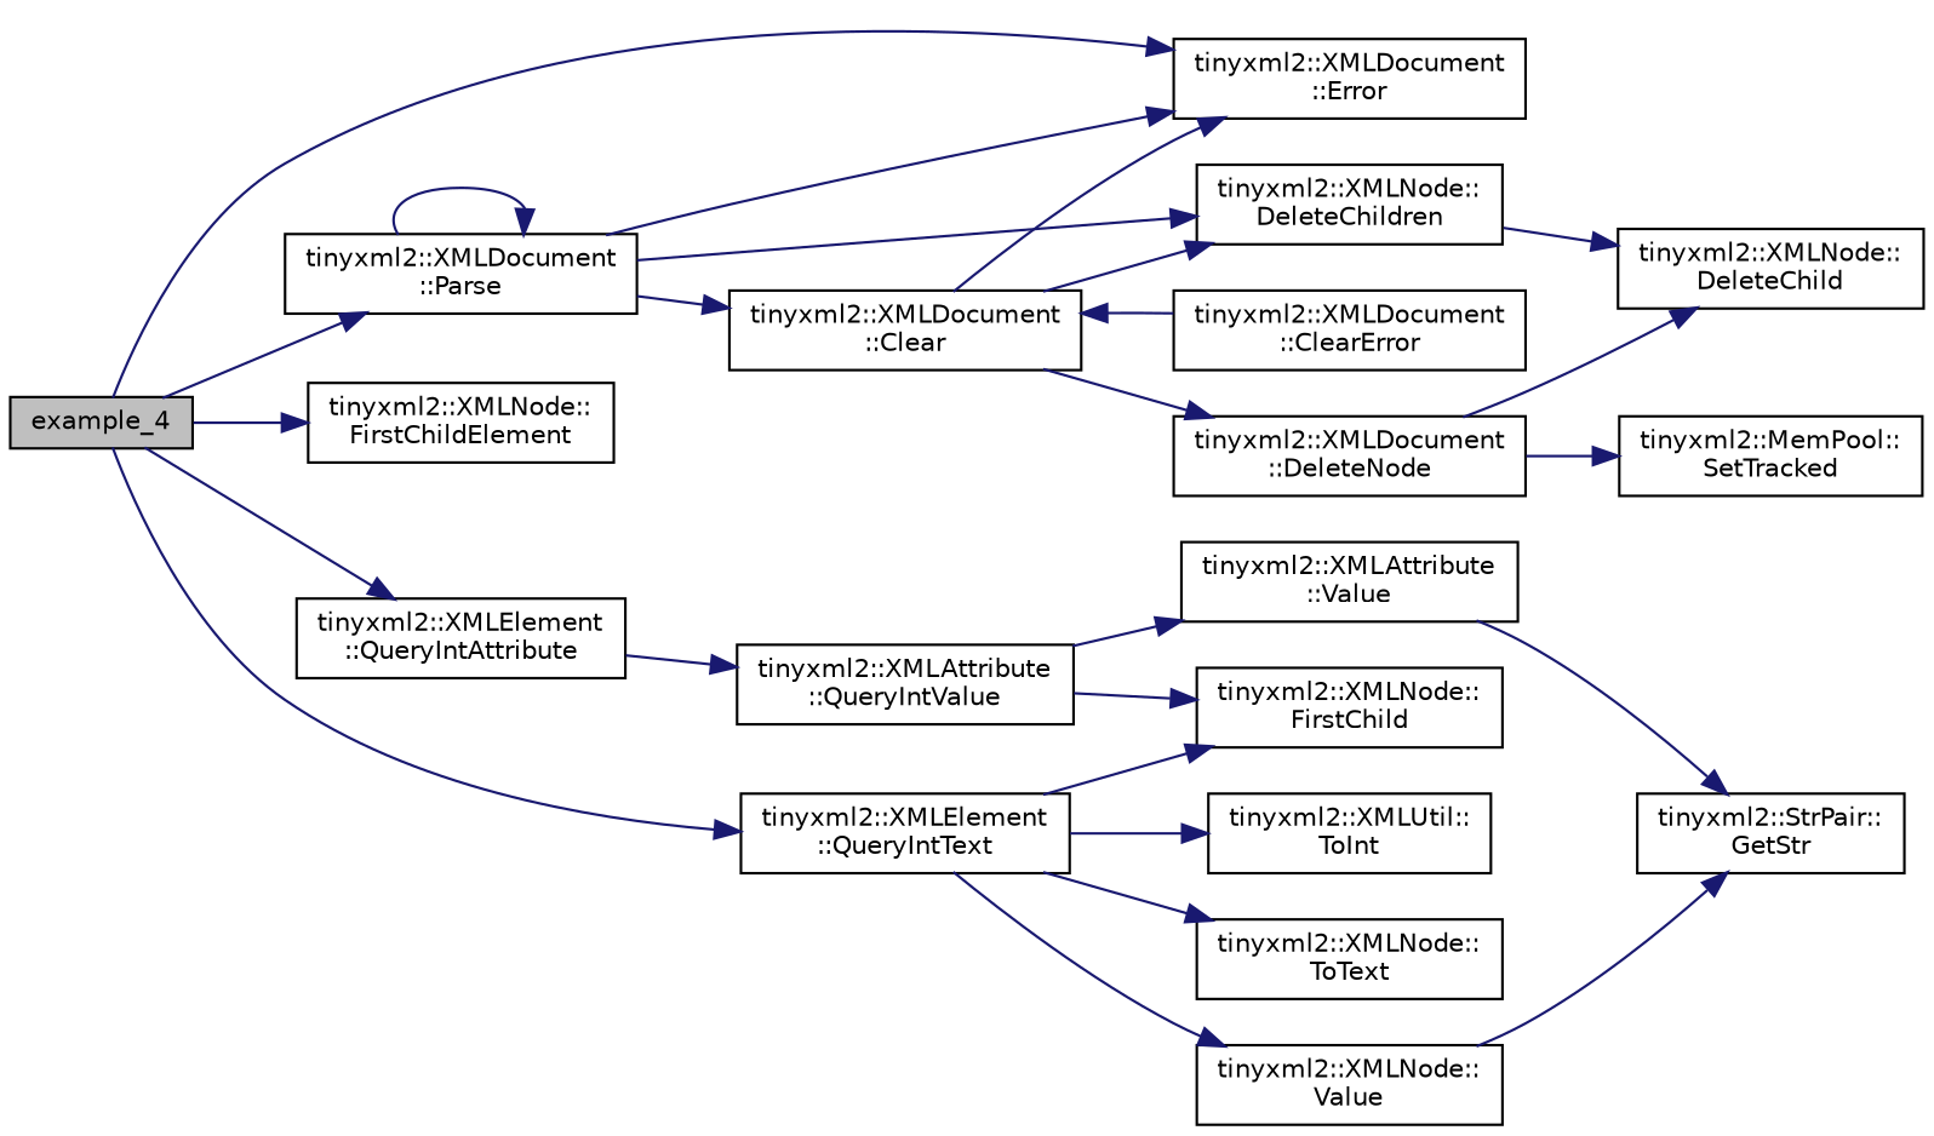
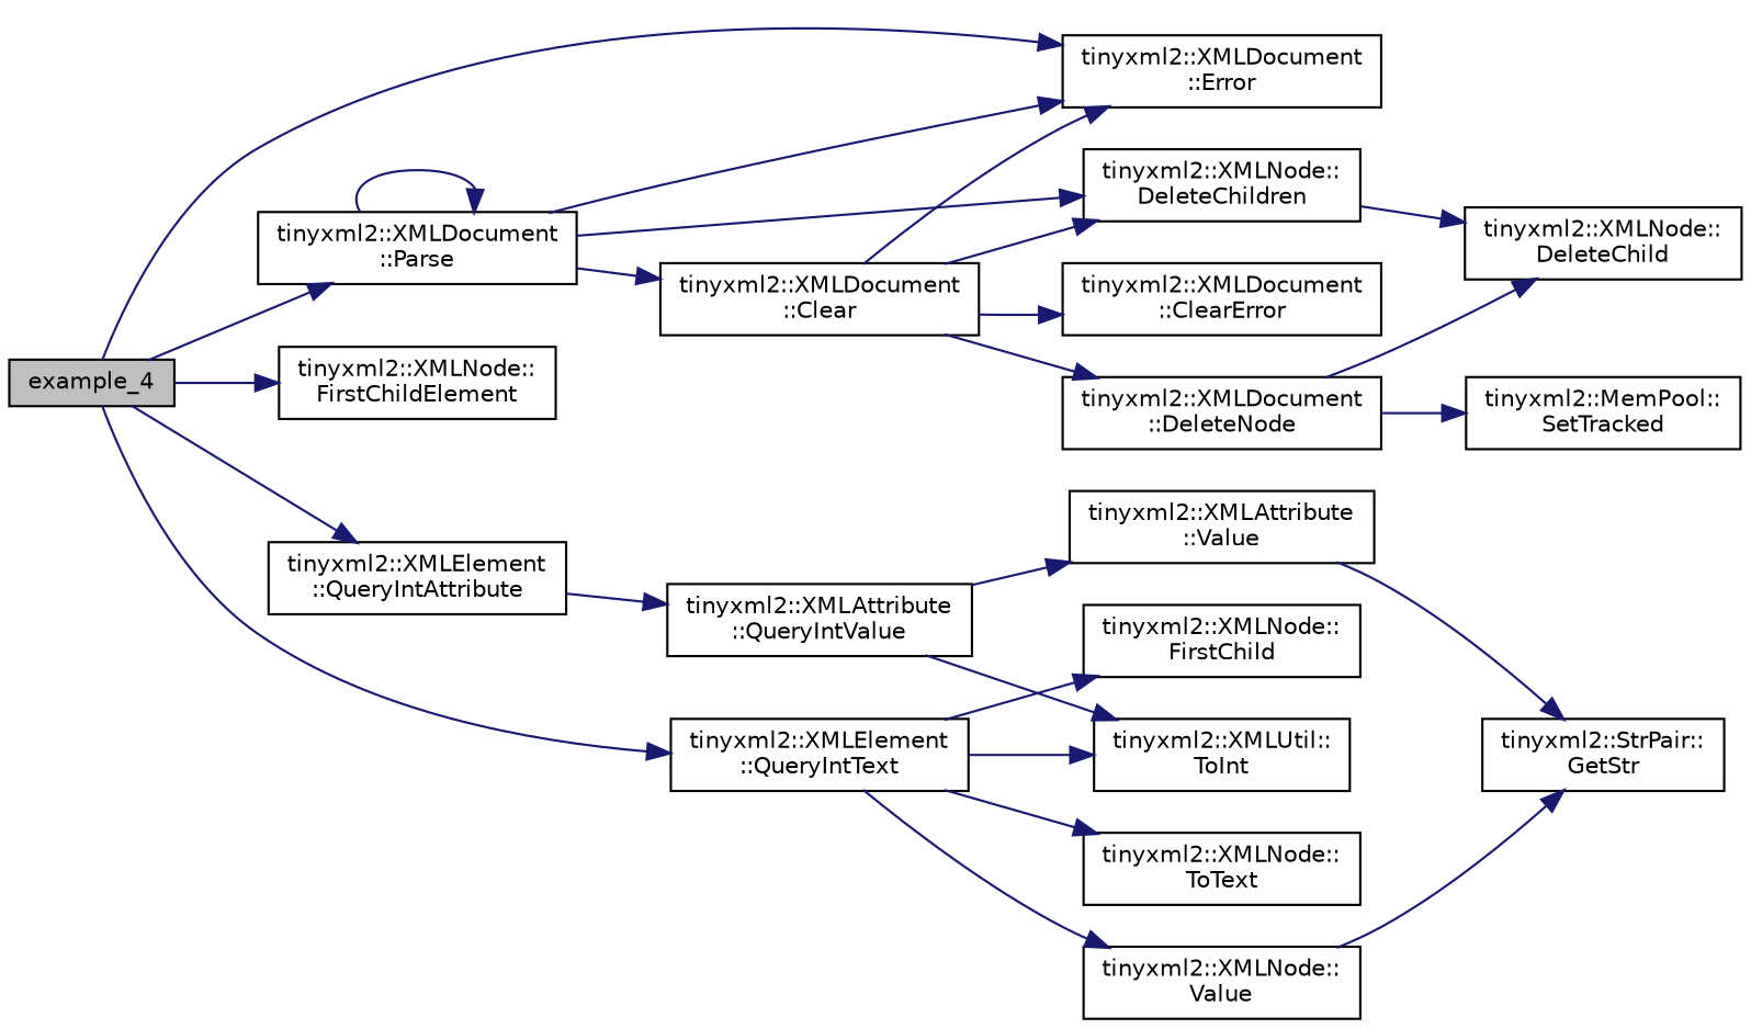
  digraph {
    rankdir=LR
    node [color=black fillcolor=white fontname=Helvetica fontsize=10 shape=record style=filled]
    edge [color=midnightblue fontname=Helvetica fontsize=10 labelfontname=Helvetica labelfontsize=10 style=solid]
    n1 [fillcolor=grey75 fontcolor=black height=0.2 label=example_4 width=0.4]
    n2 [height=0.2 label="tinyxml2::XMLDocument\l::Error" width=0.4]
    n3 [height=0.2 label="tinyxml2::XMLNode::\lFirstChildElement" width=0.4]
    n4 [height=0.2 label="tinyxml2::XMLDocument\l::Parse" width=0.4]
    n5 [height=0.2 label="tinyxml2::XMLElement\l::QueryIntAttribute" width=0.4]
    n6 [height=0.2 label="tinyxml2::XMLElement\l::QueryIntText" width=0.4]
    n7 [height=0.2 label="tinyxml2::XMLDocument\l::Clear" width=0.4]
    n8 [height=0.2 label="tinyxml2::XMLNode::\lDeleteChildren" width=0.4]
    n9 [height=0.2 label="tinyxml2::XMLAttribute\l::QueryIntValue" width=0.4]
    n10 [height=0.2 label="tinyxml2::XMLUtil::\lToInt" width=0.4]
    n11 [height=0.2 label="tinyxml2::XMLNode::\lFirstChild" width=0.4]
    n12 [height=0.2 label="tinyxml2::XMLNode::\lToText" width=0.4]
    n13 [height=0.2 label="tinyxml2::XMLNode::\lValue" width=0.4]
    n14 [height=0.2 label="tinyxml2::XMLDocument\l::ClearError" width=0.4]
    n15 [height=0.2 label="tinyxml2::XMLDocument\l::DeleteNode" width=0.4]
    n16 [height=0.2 label="tinyxml2::XMLNode::\lDeleteChild" width=0.4]
    n17 [height=0.2 label="tinyxml2::MemPool::\lSetTracked" width=0.4]
    n18 [height=0.2 label="tinyxml2::XMLAttribute\l::Value" width=0.4]
    n19 [height=0.2 label="tinyxml2::StrPair::\lGetStr" width=0.4]
    n1 -> n2
    n1 -> n3
    n1 -> n4
    n1 -> n5
    n1 -> n6
    n4 -> n2
    n4 -> n4
    n4 -> n7
    n4 -> n8
    n5 -> n9
    n6 -> n10
    n6 -> n11
    n6 -> n12
    n6 -> n13
    n7 -> n2
    n7 -> n8
-   n14 -> n7
+   n7 -> n14
    n7 -> n15
    n8 -> n16
-   n9 -> n11
+   n9 -> n10
    n9 -> n18
    n13 -> n19
    n15 -> n16
    n15 -> n17
    n18 -> n19
  }
